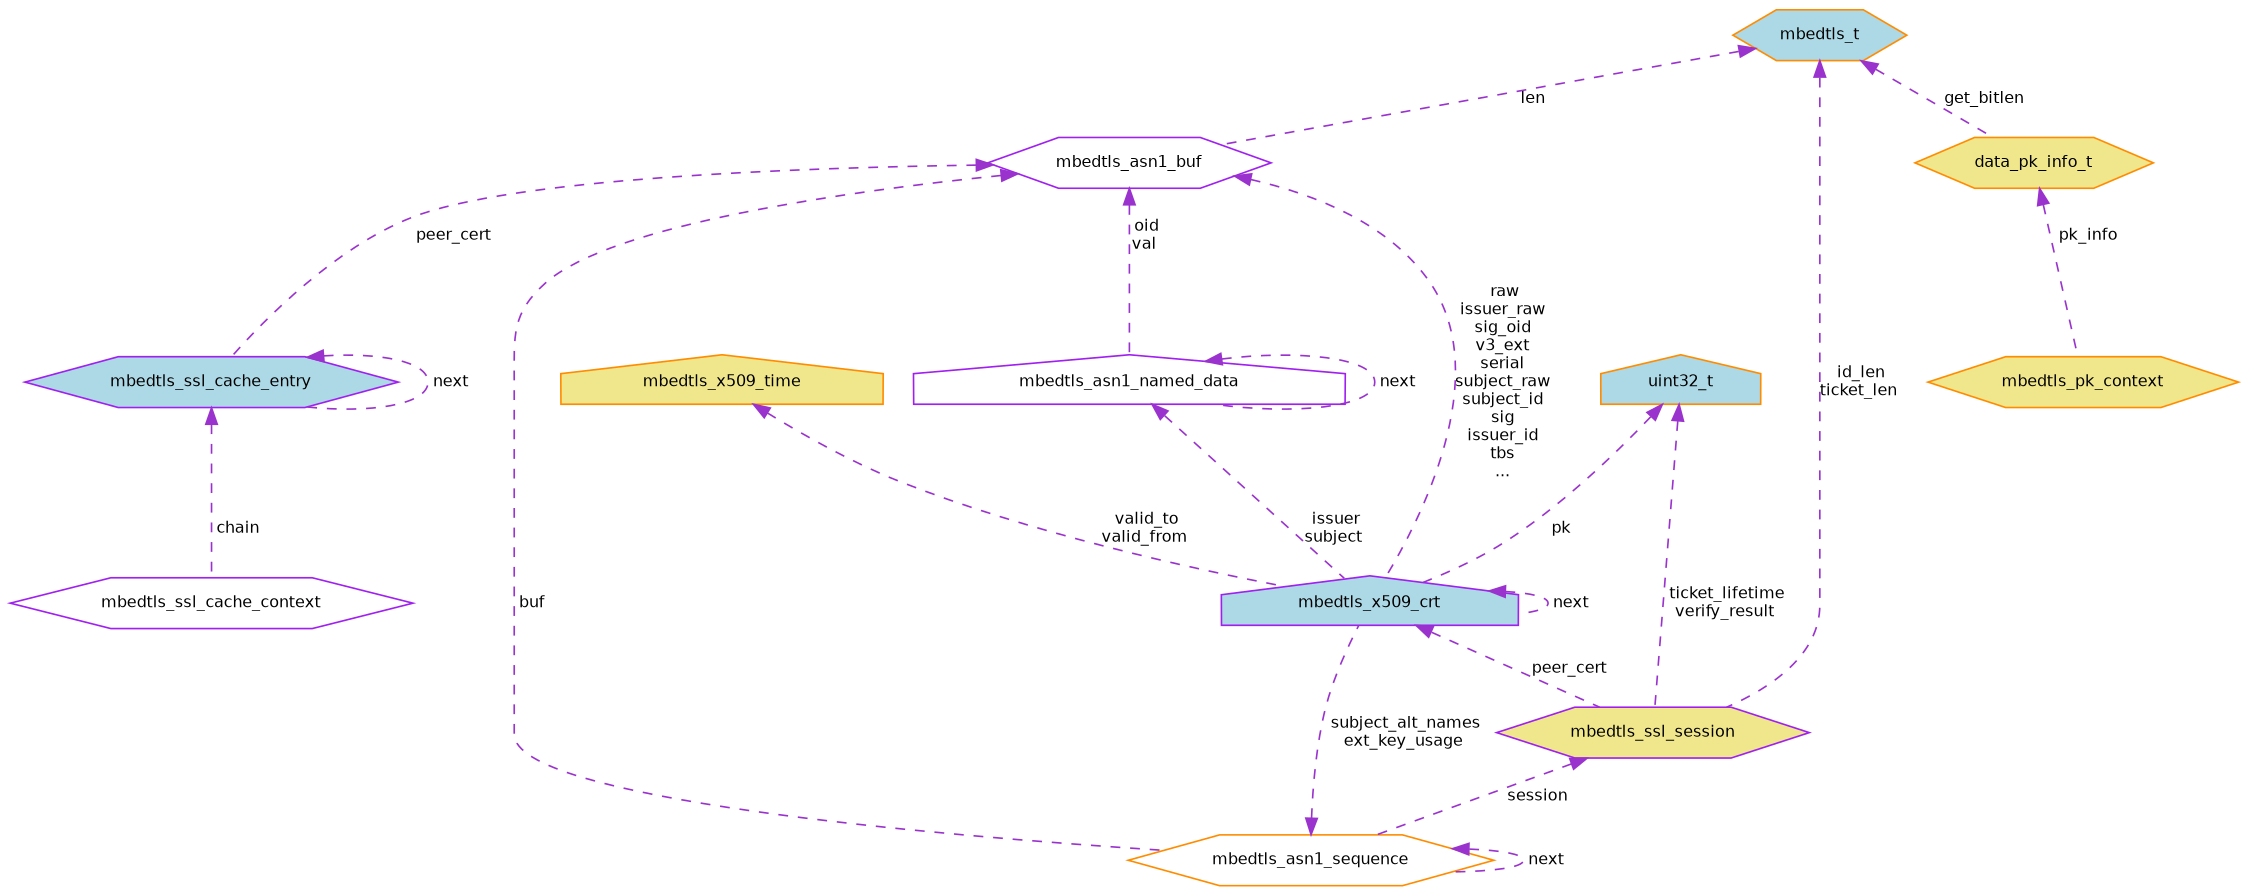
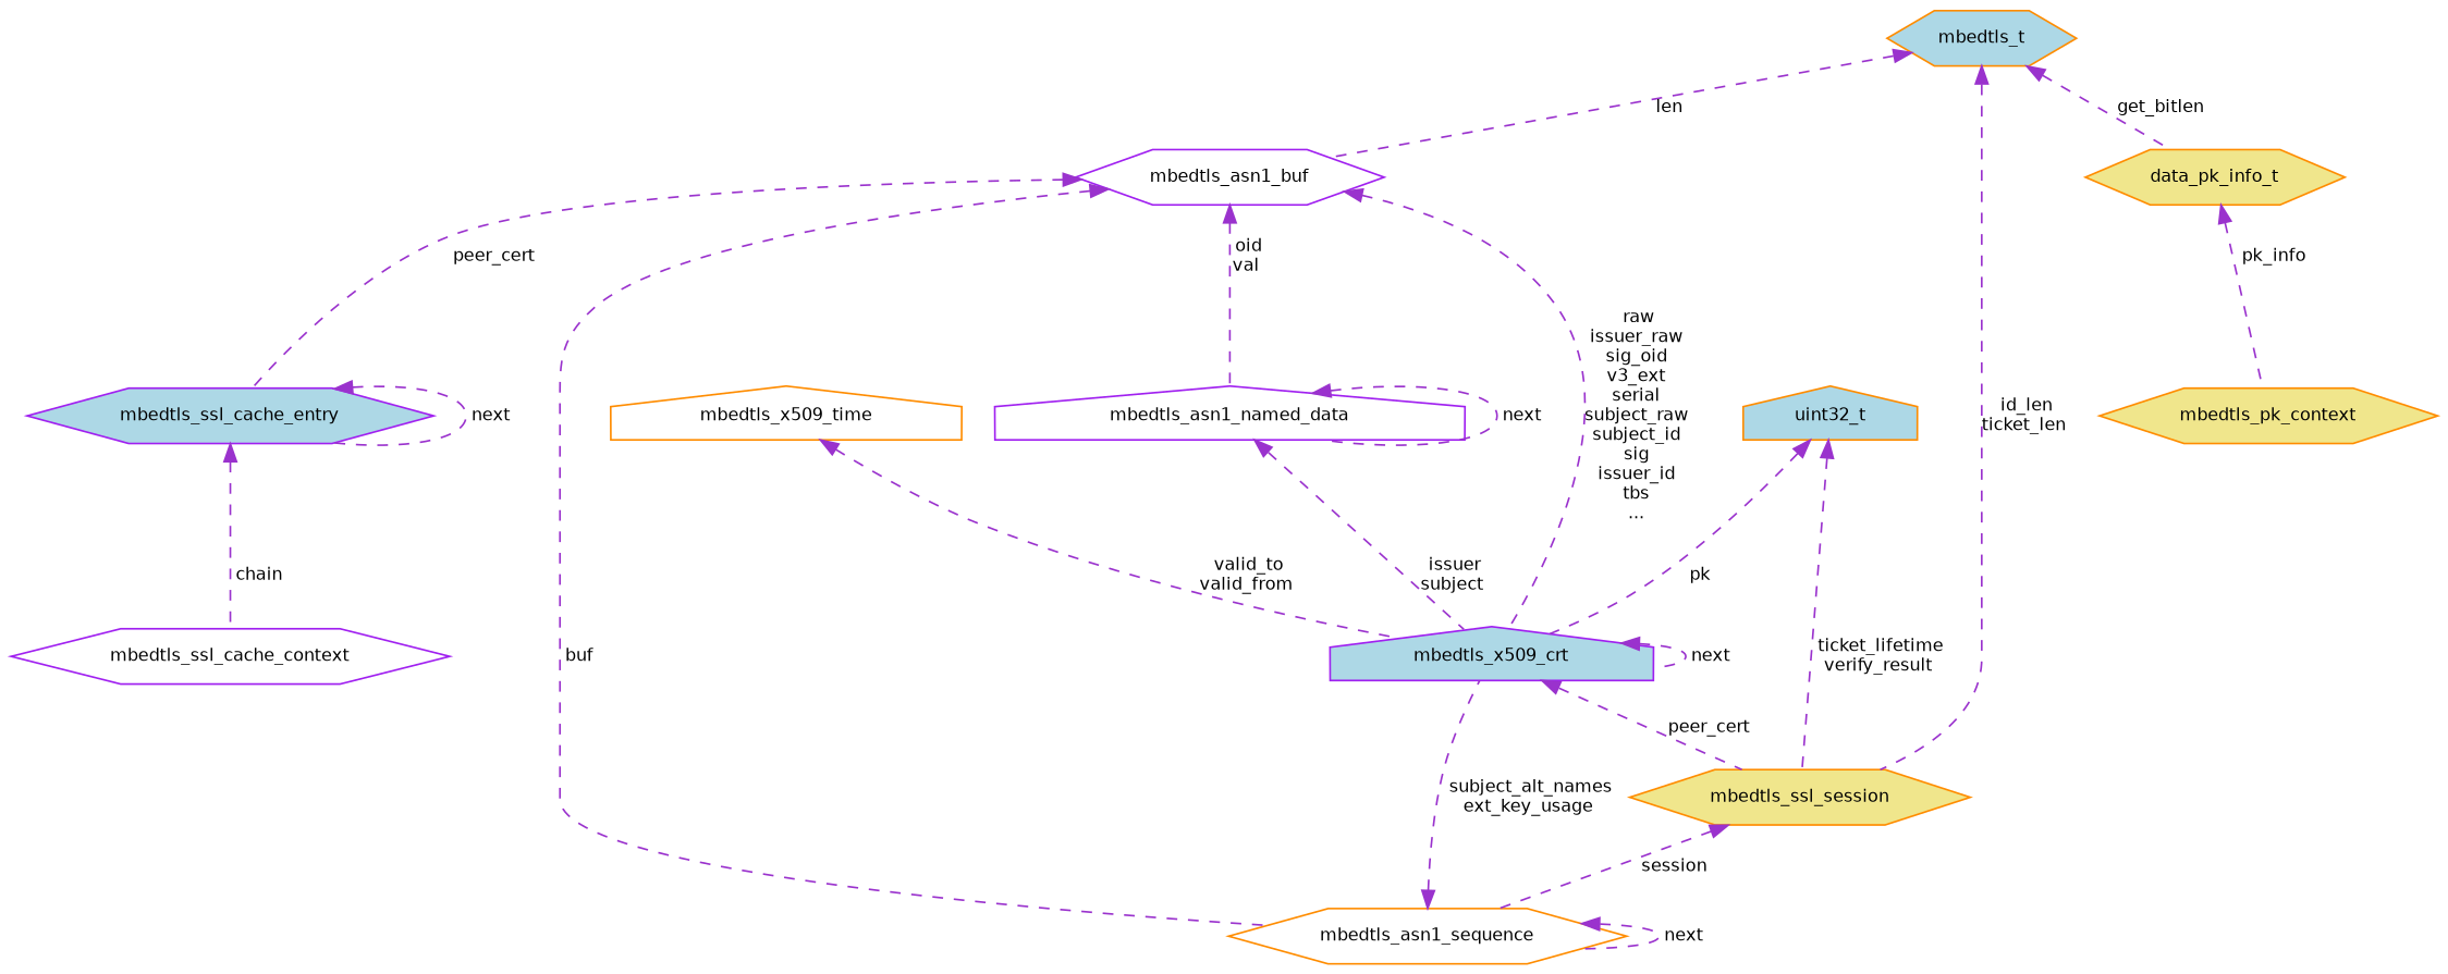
  digraph {
    node [color=purple fillcolor=white fontname=Helvetica fontsize=10 shape=hexagon style=filled]
    edge [color=darkorchid3 dir=back fontname=Helvetica fontsize=10 labelfontname=Helvetica labelfontsize=10 style=dashed]
    n1 [fontcolor=black height=0.2 label=mbedtls_ssl_cache_context width=0.4]
    n2 [fillcolor=lightblue height=0.2 label=mbedtls_ssl_cache_entry width=0.4]
    n3 [height=0.2 label=mbedtls_asn1_buf width=0.4]
    n4 [fillcolor=lightblue height=0.2 label=mbedtls_x509_crt shape=house width=0.4]
    n5 [color=darkorange height=0.2 label=mbedtls_asn1_sequence width=0.4]
    n6 [height=0.2 label=mbedtls_asn1_named_data shape=house width=0.4]
-   n7 [fillcolor=khaki height=0.2 label=mbedtls_ssl_session width=0.4]
+   n7 [color=darkorange fillcolor=khaki height=0.2 label=mbedtls_ssl_session width=0.4]
    n8 [color=darkorange fillcolor=lightblue height=0.2 label=mbedtls_t width=0.4]
    n9 [color=darkorange fillcolor=khaki height=0.2 label=data_pk_info_t width=0.4]
    n10 [color=darkorange fillcolor=khaki height=0.2 label=mbedtls_pk_context width=0.4]
    n11 [color=darkorange fillcolor=lightblue height=0.2 label=uint32_t shape=house width=0.4]
-   n12 [color=darkorange fillcolor=khaki height=0.2 label=mbedtls_x509_time shape=house width=0.4]
+   n12 [color=darkorange height=0.2 label=mbedtls_x509_time shape=house width=0.4]
    n2 -> n1 [label=" chain"]
    n2 -> n2 [label=" next"]
    n3 -> n2 [label=" peer_cert"]
    n3 -> n4 [label=" raw\nissuer_raw\nsig_oid\nv3_ext\nserial\nsubject_raw\nsubject_id\nsig\nissuer_id\ntbs\n..."]
    n3 -> n5 [label=" buf"]
    n3 -> n6 [label=" oid\nval"]
    n4 -> n4 [label=" next"]
    n4 -> n7 [label=" peer_cert"]
    n5 -> n4 [label=" subject_alt_names\next_key_usage"]
    n5 -> n5 [label=" next"]
    n6 -> n4 [label=" issuer\nsubject"]
    n6 -> n6 [label=" next"]
    n7 -> n5 [label=" session"]
    n8 -> n3 [label=" len"]
    n8 -> n7 [label=" id_len\nticket_len"]
    n8 -> n9 [label=" get_bitlen"]
    n9 -> n10 [label=" pk_info"]
    n11 -> n4 [label=" pk"]
    n11 -> n7 [label=" ticket_lifetime\nverify_result"]
    n12 -> n4 [label=" valid_to\nvalid_from"]
  }
